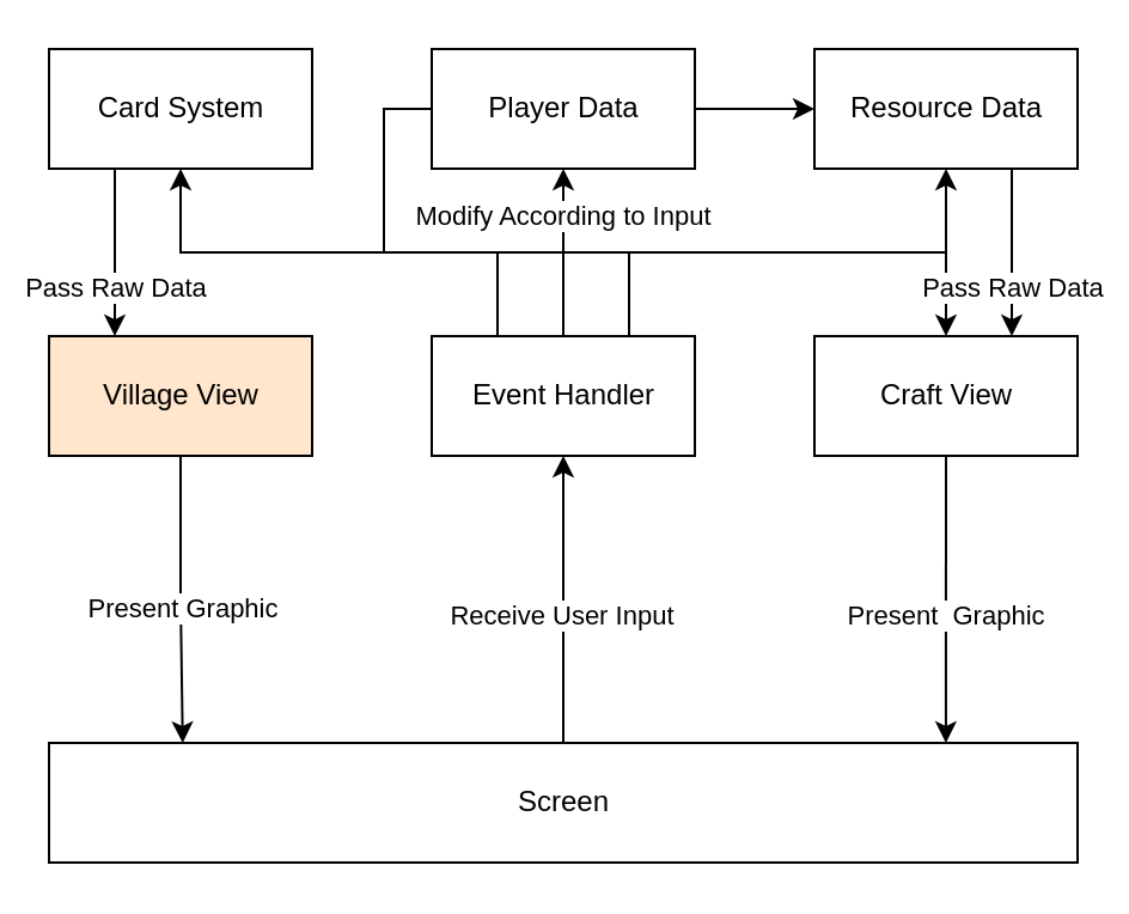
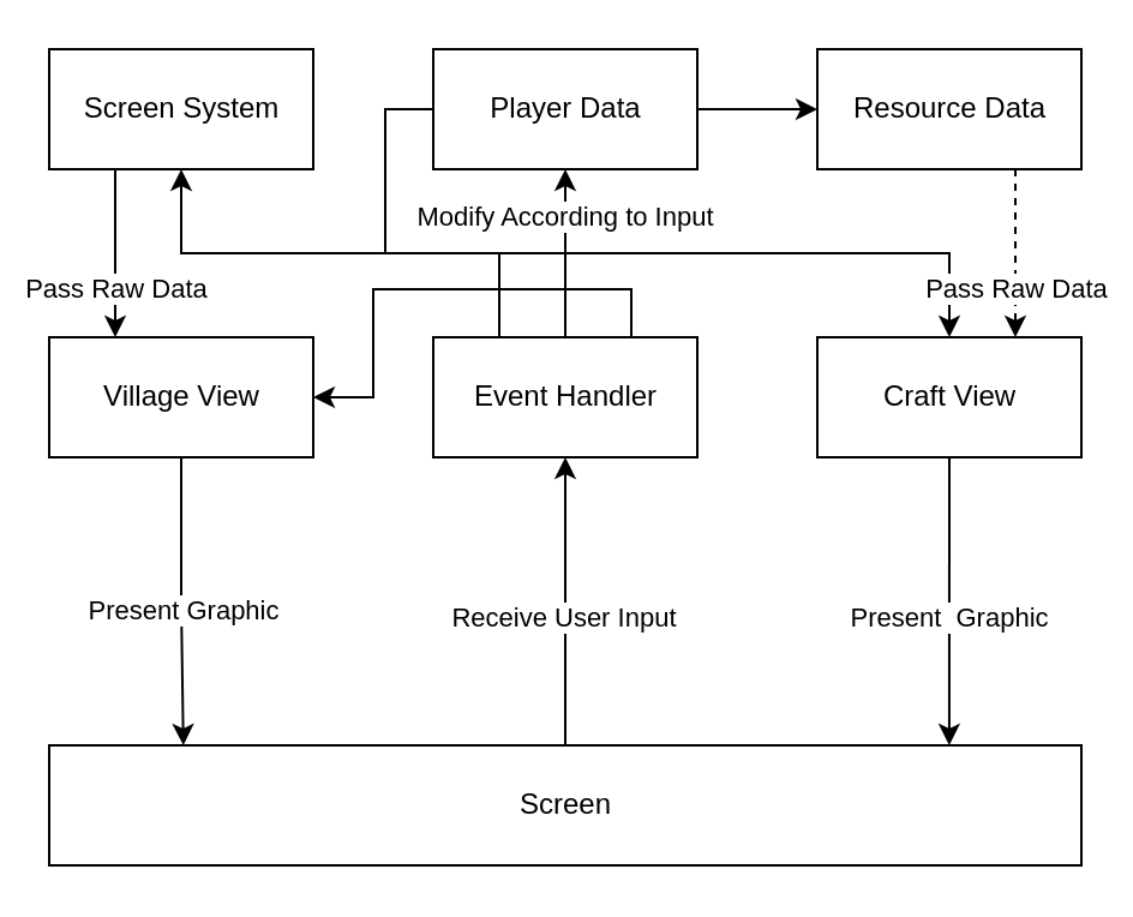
  <mxCell id="0" />
  <mxCell id="1" parent="0" />
  <mxCell id="2" value="Pass Raw Data" style="edgeStyle=orthogonalEdgeStyle;rounded=0;orthogonalLoop=1;jettySize=auto;html=1;exitX=0.25;exitY=1;exitDx=0;exitDy=0;entryX=0.25;entryY=0;entryDx=0;entryDy=0;" parent="1" source="3" target="6" edge="1"><mxGeometry x="0.429" relative="1" as="geometry"><mxPoint as="offset" /></mxGeometry></mxCell>
- <mxCell id="3" value="Card System" style="html=1;" parent="1" vertex="1"><mxGeometry x="20" y="20" width="110" height="50" as="geometry" /></mxCell>
+ <mxCell id="3" value="Screen System" style="html=1;" parent="1" vertex="1"><mxGeometry x="20" y="20" width="110" height="50" as="geometry" /></mxCell>
  <mxCell id="4" style="edgeStyle=orthogonalEdgeStyle;rounded=0;orthogonalLoop=1;jettySize=auto;html=1;exitX=0.5;exitY=1;exitDx=0;exitDy=0;entryX=0.13;entryY=0;entryDx=0;entryDy=0;entryPerimeter=0;" parent="1" source="6" target="9" edge="1"><mxGeometry relative="1" as="geometry" /></mxCell>
  <mxCell id="5" value="Present Graphic" style="edgeLabel;html=1;align=center;verticalAlign=middle;resizable=0;points=[];" parent="4" vertex="1" connectable="0"><mxGeometry x="-0.297" y="1" relative="1" as="geometry"><mxPoint x="-1" y="21" as="offset" /></mxGeometry></mxCell>
- <mxCell id="6" value="Village View" style="html=1;fillColor=#ffe6cc;" parent="1" vertex="1"><mxGeometry x="20" y="140" width="110" height="50" as="geometry" /></mxCell>
+ <mxCell id="6" value="Village View" style="html=1;" parent="1" vertex="1"><mxGeometry x="20" y="140" width="110" height="50" as="geometry" /></mxCell>
  <mxCell id="7" style="edgeStyle=orthogonalEdgeStyle;rounded=0;orthogonalLoop=1;jettySize=auto;html=1;exitX=0.5;exitY=0;exitDx=0;exitDy=0;entryX=0.5;entryY=1;entryDx=0;entryDy=0;" parent="1" source="9" target="16" edge="1"><mxGeometry relative="1" as="geometry" /></mxCell>
  <mxCell id="8" value="Receive User Input&amp;nbsp;" style="edgeLabel;html=1;align=center;verticalAlign=middle;resizable=0;points=[];" parent="7" vertex="1" connectable="0"><mxGeometry x="-0.291" relative="1" as="geometry"><mxPoint y="-11" as="offset" /></mxGeometry></mxCell>
  <mxCell id="9" value="Screen" style="html=1;" parent="1" vertex="1"><mxGeometry x="20" y="310" width="430" height="50" as="geometry" /></mxCell>
  <mxCell id="10" style="edgeStyle=orthogonalEdgeStyle;rounded=0;orthogonalLoop=1;jettySize=auto;html=1;exitX=1;exitY=0.5;exitDx=0;exitDy=0;entryX=0;entryY=0.5;entryDx=0;entryDy=0;" parent="1" source="12" target="21" edge="1"><mxGeometry relative="1" as="geometry" /></mxCell>
  <mxCell id="11" style="edgeStyle=orthogonalEdgeStyle;rounded=0;orthogonalLoop=1;jettySize=auto;html=1;exitX=0;exitY=0.5;exitDx=0;exitDy=0;" parent="1" source="12" target="19" edge="1"><mxGeometry relative="1" as="geometry" /></mxCell>
  <mxCell id="12" value="Player Data" style="html=1;" parent="1" vertex="1"><mxGeometry x="180" y="20" width="110" height="50" as="geometry" /></mxCell>
  <mxCell id="13" value="Modify According to Input" style="edgeStyle=orthogonalEdgeStyle;rounded=0;orthogonalLoop=1;jettySize=auto;html=1;exitX=0.5;exitY=0;exitDx=0;exitDy=0;entryX=0.5;entryY=1;entryDx=0;entryDy=0;" parent="1" source="16" target="12" edge="1"><mxGeometry x="0.429" relative="1" as="geometry"><mxPoint as="offset" /></mxGeometry></mxCell>
- <mxCell id="14" style="edgeStyle=orthogonalEdgeStyle;rounded=0;orthogonalLoop=1;jettySize=auto;html=1;exitX=0.75;exitY=0;exitDx=0;exitDy=0;entryX=0.5;entryY=1;entryDx=0;entryDy=0;" parent="1" source="16" target="21" edge="1"><mxGeometry relative="1" as="geometry" /></mxCell>
+ <mxCell id="14" style="edgeStyle=orthogonalEdgeStyle;rounded=0;orthogonalLoop=1;jettySize=auto;html=1;exitX=0.75;exitY=0;exitDx=0;exitDy=0;" parent="1" source="16" target="6" edge="1"><mxGeometry relative="1" as="geometry" /></mxCell>
  <mxCell id="15" style="edgeStyle=orthogonalEdgeStyle;rounded=0;orthogonalLoop=1;jettySize=auto;html=1;exitX=0.25;exitY=0;exitDx=0;exitDy=0;entryX=0.5;entryY=1;entryDx=0;entryDy=0;" parent="1" source="16" target="3" edge="1"><mxGeometry relative="1" as="geometry" /></mxCell>
  <mxCell id="16" value="Event Handler" style="html=1;" parent="1" vertex="1"><mxGeometry x="180" y="140" width="110" height="50" as="geometry" /></mxCell>
  <mxCell id="17" style="edgeStyle=orthogonalEdgeStyle;rounded=0;orthogonalLoop=1;jettySize=auto;html=1;exitX=0.5;exitY=1;exitDx=0;exitDy=0;entryX=0.872;entryY=0;entryDx=0;entryDy=0;entryPerimeter=0;" parent="1" source="19" target="9" edge="1"><mxGeometry relative="1" as="geometry" /></mxCell>
  <mxCell id="18" value="Present&amp;nbsp; Graphic" style="edgeLabel;html=1;align=center;verticalAlign=middle;resizable=0;points=[];" parent="17" vertex="1" connectable="0"><mxGeometry x="0.236" y="1" relative="1" as="geometry"><mxPoint x="-1" y="-8" as="offset" /></mxGeometry></mxCell>
  <mxCell id="19" value="Craft View" style="html=1;" parent="1" vertex="1"><mxGeometry x="340" y="140" width="110" height="50" as="geometry" /></mxCell>
- <mxCell id="20" value="Pass Raw Data" style="edgeStyle=orthogonalEdgeStyle;rounded=0;orthogonalLoop=1;jettySize=auto;html=1;exitX=0.75;exitY=1;exitDx=0;exitDy=0;entryX=0.75;entryY=0;entryDx=0;entryDy=0;" parent="1" source="21" target="19" edge="1"><mxGeometry x="0.429" relative="1" as="geometry"><Array as="points"><mxPoint x="423" y="120" /><mxPoint x="423" y="120" /></Array><mxPoint as="offset" /></mxGeometry></mxCell>
+ <mxCell id="20" value="Pass Raw Data" style="edgeStyle=orthogonalEdgeStyle;rounded=0;orthogonalLoop=1;jettySize=auto;html=1;exitX=0.75;exitY=1;exitDx=0;exitDy=0;entryX=0.75;entryY=0;entryDx=0;entryDy=0;dashed=1;" parent="1" source="21" target="19" edge="1"><mxGeometry x="0.429" relative="1" as="geometry"><Array as="points"><mxPoint x="423" y="120" /><mxPoint x="423" y="120" /></Array><mxPoint as="offset" /></mxGeometry></mxCell>
  <mxCell id="21" value="Resource Data" style="html=1;" parent="1" vertex="1"><mxGeometry x="340" y="20" width="110" height="50" as="geometry" /></mxCell>
